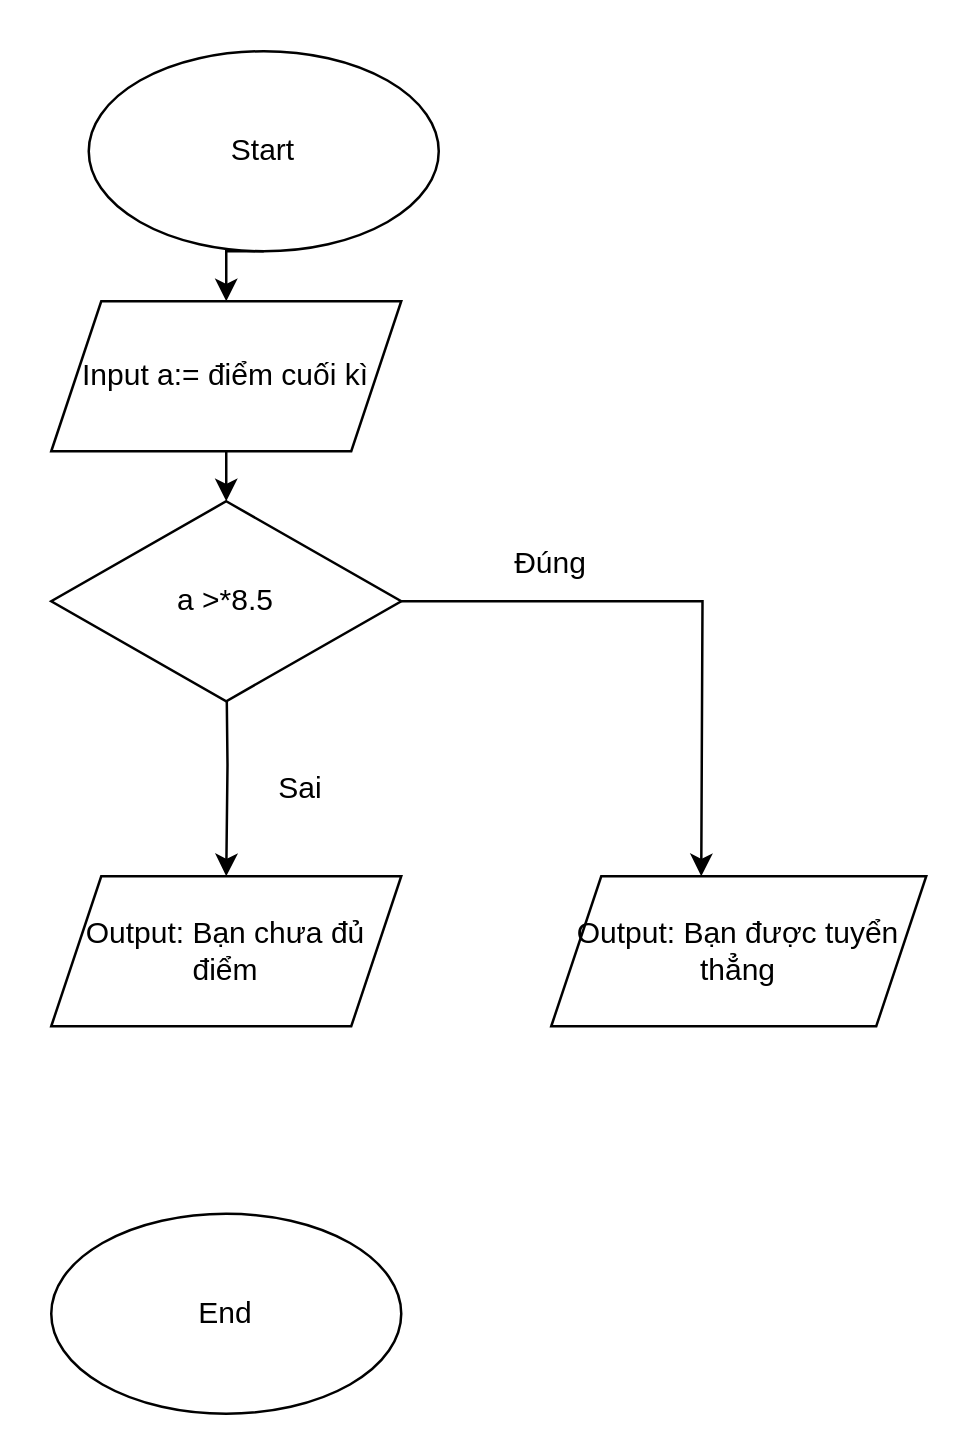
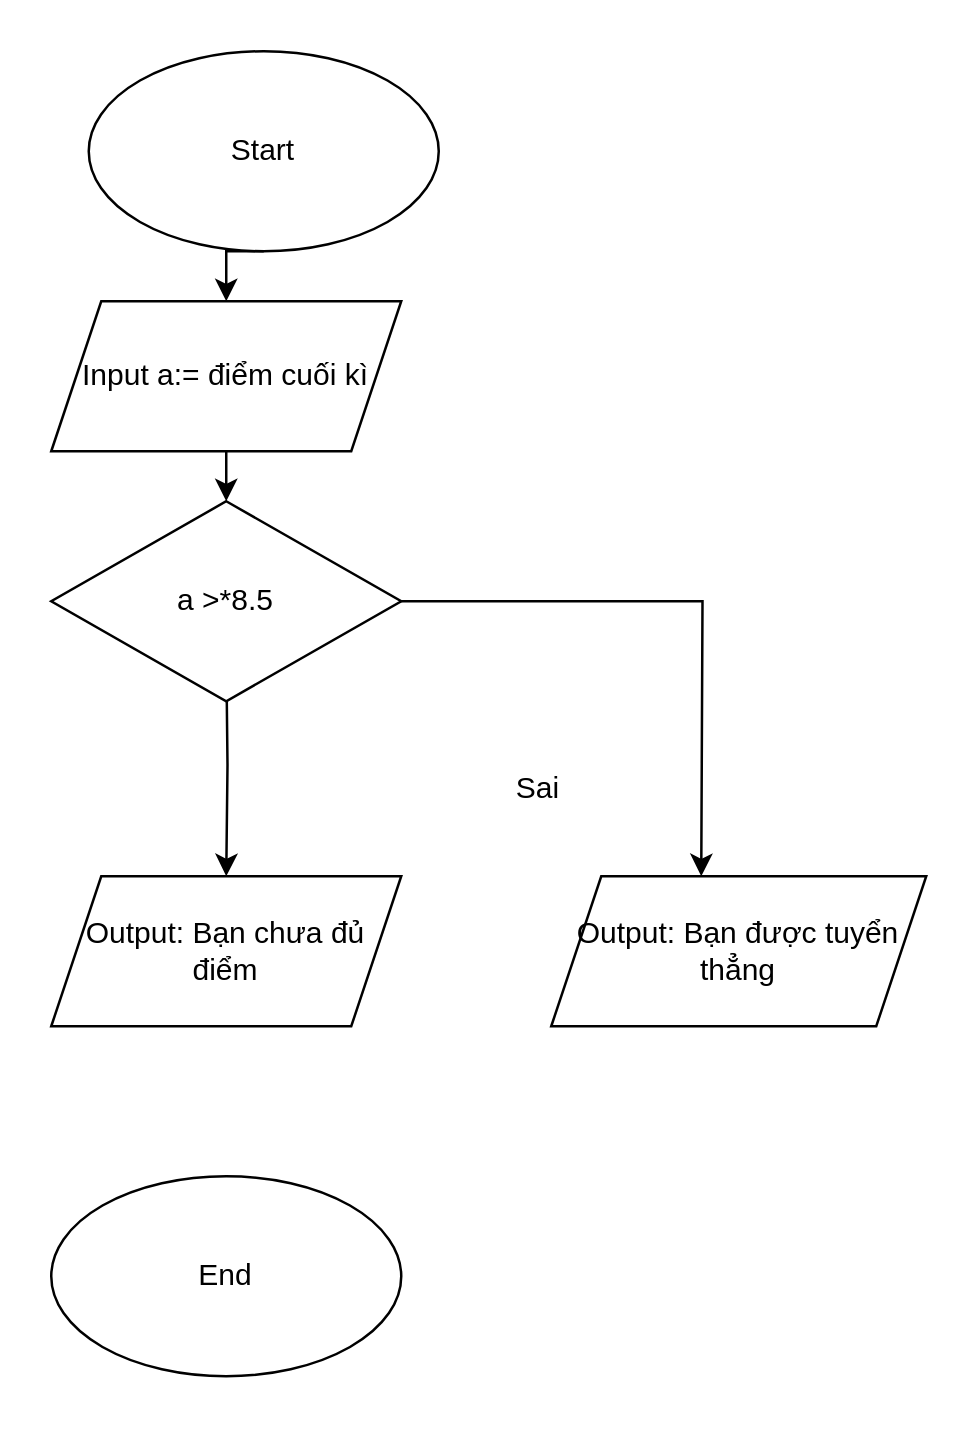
  <mxCell id="0" />
  <mxCell id="1" parent="0" />
  <mxCell id="2" style="edgeStyle=orthogonalEdgeStyle;rounded=0;orthogonalLoop=1;jettySize=auto;html=1;exitX=0.5;exitY=1;exitDx=0;exitDy=0;entryX=0.5;entryY=0;entryDx=0;entryDy=0;" edge="1" parent="1" source="3" target="5"><mxGeometry relative="1" as="geometry" /></mxCell>
  <mxCell id="3" value="Start" style="ellipse;whiteSpace=wrap;html=1;" vertex="1" parent="1"><mxGeometry x="35" y="20" width="140" height="80" as="geometry" /></mxCell>
  <mxCell id="4" style="edgeStyle=orthogonalEdgeStyle;rounded=0;orthogonalLoop=1;jettySize=auto;html=1;exitX=0.5;exitY=1;exitDx=0;exitDy=0;entryX=0.5;entryY=0;entryDx=0;entryDy=0;" edge="1" parent="1" source="5"><mxGeometry relative="1" as="geometry"><mxPoint x="90" y="200" as="targetPoint" /></mxGeometry></mxCell>
  <mxCell id="5" value="Input a:= điểm cuối kì" style="shape=parallelogram;perimeter=parallelogramPerimeter;whiteSpace=wrap;html=1;fixedSize=1;" vertex="1" parent="1"><mxGeometry x="20" y="120" width="140" height="60" as="geometry" /></mxCell>
  <mxCell id="6" style="edgeStyle=orthogonalEdgeStyle;rounded=0;orthogonalLoop=1;jettySize=auto;html=1;exitX=0.5;exitY=1;exitDx=0;exitDy=0;entryX=0.5;entryY=0;entryDx=0;entryDy=0;" edge="1" parent="1" target="7"><mxGeometry relative="1" as="geometry"><mxPoint x="90" y="260" as="sourcePoint" /></mxGeometry></mxCell>
  <mxCell id="7" value="Output: Bạn chưa đủ điểm" style="shape=parallelogram;perimeter=parallelogramPerimeter;whiteSpace=wrap;html=1;fixedSize=1;" vertex="1" parent="1"><mxGeometry x="20" y="350" width="140" height="60" as="geometry" /></mxCell>
- <mxCell id="8" value="End&lt;br&gt;" style="ellipse;whiteSpace=wrap;html=1;" vertex="1" parent="1"><mxGeometry x="20" y="485" width="140" height="80" as="geometry" /></mxCell>
+ <mxCell id="8" value="End&lt;br&gt;" style="ellipse;whiteSpace=wrap;html=1;" vertex="1" parent="1"><mxGeometry x="20" y="470" width="140" height="80" as="geometry" /></mxCell>
  <mxCell id="9" style="edgeStyle=orthogonalEdgeStyle;rounded=0;orthogonalLoop=1;jettySize=auto;html=1;exitX=1;exitY=0.5;exitDx=0;exitDy=0;" edge="1" parent="1" source="10"><mxGeometry relative="1" as="geometry"><mxPoint x="280" y="350" as="targetPoint" /></mxGeometry></mxCell>
  <mxCell id="10" value="a &amp;gt;*8.5" style="rhombus;whiteSpace=wrap;html=1;" vertex="1" parent="1"><mxGeometry x="20" y="200" width="140" height="80" as="geometry" /></mxCell>
  <mxCell id="11" value="Output: Bạn được tuyển thẳng" style="shape=parallelogram;perimeter=parallelogramPerimeter;whiteSpace=wrap;html=1;fixedSize=1;" vertex="1" parent="1"><mxGeometry x="220" y="350" width="150" height="60" as="geometry" /></mxCell>
- <mxCell id="12" value="Đúng" style="text;html=1;strokeColor=none;fillColor=none;align=center;verticalAlign=middle;whiteSpace=wrap;rounded=0;" vertex="1" parent="1"><mxGeometry x="190" y="210" width="60" height="30" as="geometry" /></mxCell>
- <mxCell id="13" value="Sai" style="text;html=1;strokeColor=none;fillColor=none;align=center;verticalAlign=middle;whiteSpace=wrap;rounded=0;" vertex="1" parent="1"><mxGeometry x="90" y="300" width="60" height="30" as="geometry" /></mxCell>
+ <mxCell id="13" value="Sai" style="text;html=1;strokeColor=none;fillColor=none;align=center;verticalAlign=middle;whiteSpace=wrap;rounded=0;" vertex="1" parent="1"><mxGeometry x="185" y="300" width="60" height="30" as="geometry" /></mxCell>
